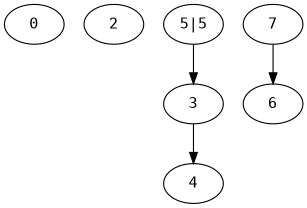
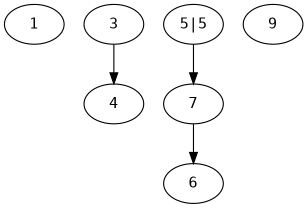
  digraph {
    fontname="DejaVu Sans Mono"
    node [fontname="DejaVu Sans Mono"]
    edge [fontname="DejaVu Sans Mono"]
-   n1 [label=0]
-   n3 [label=2]
+   n2 [label=1]
    n4 [label=3]
    4
    n6 [label="5|5"]
    7
    6
+   n9 [label=9]
    n4 -> 4
-   n6 -> n4
+   n6 -> 7
    7 -> 6
  }
